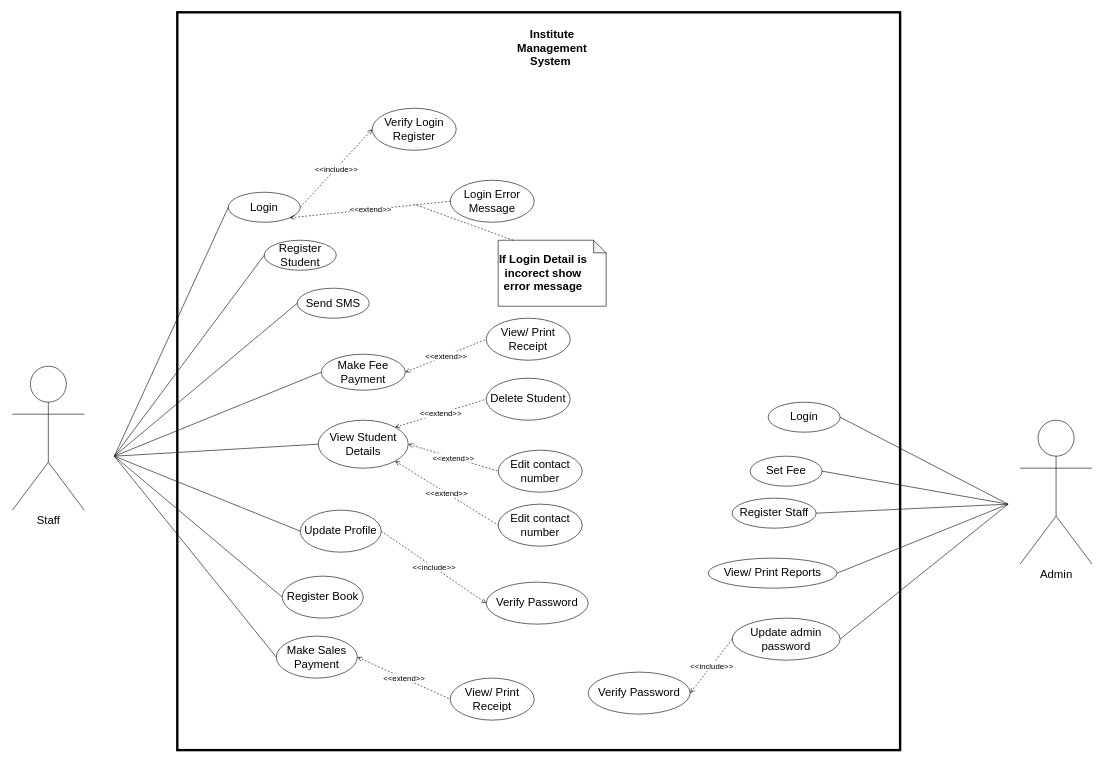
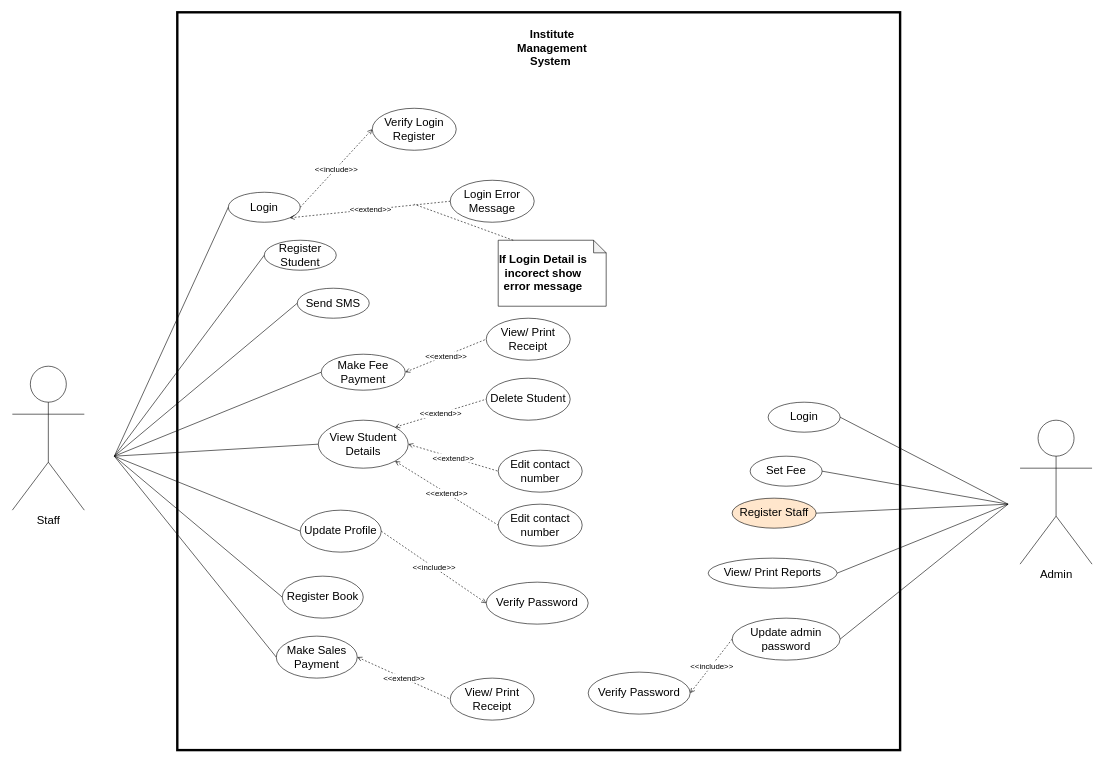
  <mxCell id="0" />
  <mxCell id="1" parent="0" />
  <mxCell id="2" value="" style="rounded=0;whiteSpace=wrap;html=1;labelBorderColor=#000000;strokeWidth=4;" vertex="1" parent="1"><mxGeometry x="295" y="20" width="1205" height="1230" as="geometry" /></mxCell>
  <mxCell id="3" value="Institute Management System&amp;nbsp;" style="text;html=1;strokeColor=none;fillColor=none;align=center;verticalAlign=middle;whiteSpace=wrap;rounded=0;fontSize=19;fontStyle=1" vertex="1" parent="1"><mxGeometry x="900" y="70" width="40" height="20" as="geometry" /></mxCell>
  <mxCell id="4" value="Login" style="ellipse;whiteSpace=wrap;html=1;fontSize=19;" vertex="1" parent="1"><mxGeometry x="380" y="320" width="120" height="50" as="geometry" /></mxCell>
  <mxCell id="5" value="Send SMS" style="ellipse;whiteSpace=wrap;html=1;fontSize=19;" vertex="1" parent="1"><mxGeometry x="495" y="480" width="120" height="50" as="geometry" /></mxCell>
  <mxCell id="6" value="Make Fee Payment" style="ellipse;whiteSpace=wrap;html=1;fontSize=19;" vertex="1" parent="1"><mxGeometry x="535" y="590" width="140" height="60" as="geometry" /></mxCell>
  <mxCell id="7" value="View Student Details" style="ellipse;whiteSpace=wrap;html=1;fontSize=19;" vertex="1" parent="1"><mxGeometry x="530" y="700" width="150" height="80" as="geometry" /></mxCell>
  <mxCell id="8" value="Register Student" style="ellipse;whiteSpace=wrap;html=1;fontSize=19;" vertex="1" parent="1"><mxGeometry x="440" y="400" width="120" height="50" as="geometry" /></mxCell>
  <mxCell id="9" value="Update Profile" style="ellipse;whiteSpace=wrap;html=1;fontSize=19;" vertex="1" parent="1"><mxGeometry x="500" y="850" width="135" height="70" as="geometry" /></mxCell>
  <mxCell id="10" value="Register Book" style="ellipse;whiteSpace=wrap;html=1;fontSize=19;" vertex="1" parent="1"><mxGeometry x="470" y="960" width="135" height="70" as="geometry" /></mxCell>
  <mxCell id="11" value="Make Sales Payment" style="ellipse;whiteSpace=wrap;html=1;fontSize=19;" vertex="1" parent="1"><mxGeometry x="460" y="1060" width="135" height="70" as="geometry" /></mxCell>
  <mxCell id="12" value="Login" style="ellipse;whiteSpace=wrap;html=1;fontSize=19;" vertex="1" parent="1"><mxGeometry x="1280" y="670" width="120" height="50" as="geometry" /></mxCell>
  <mxCell id="13" value="Set Fee" style="ellipse;whiteSpace=wrap;html=1;fontSize=19;" vertex="1" parent="1"><mxGeometry x="1250" y="760" width="120" height="50" as="geometry" /></mxCell>
- <mxCell id="14" value="Register Staff" style="ellipse;whiteSpace=wrap;html=1;fontSize=19;" vertex="1" parent="1"><mxGeometry x="1220" y="830" width="140" height="50" as="geometry" /></mxCell>
+ <mxCell id="14" value="Register Staff" style="ellipse;whiteSpace=wrap;html=1;fontSize=19;fillColor=#ffe6cc;" vertex="1" parent="1"><mxGeometry x="1220" y="830" width="140" height="50" as="geometry" /></mxCell>
  <mxCell id="15" value="View/ Print Reports" style="ellipse;whiteSpace=wrap;html=1;fontSize=19;" vertex="1" parent="1"><mxGeometry x="1180" y="930" width="215" height="50" as="geometry" /></mxCell>
  <mxCell id="16" style="rounded=0;orthogonalLoop=1;jettySize=auto;html=1;entryX=0;entryY=0.5;entryDx=0;entryDy=0;fontSize=19;endArrow=none;endFill=0;" edge="1" parent="1" target="4"><mxGeometry relative="1" as="geometry"><mxPoint x="190" y="760" as="sourcePoint" /></mxGeometry></mxCell>
  <mxCell id="17" value="Staff" style="shape=umlActor;verticalLabelPosition=bottom;verticalAlign=top;html=1;outlineConnect=0;fontSize=19;" vertex="1" parent="1"><mxGeometry x="20" y="610" width="120" height="240" as="geometry" /></mxCell>
  <mxCell id="18" value="Admin" style="shape=umlActor;verticalLabelPosition=bottom;verticalAlign=top;html=1;outlineConnect=0;fontSize=19;" vertex="1" parent="1"><mxGeometry x="1700" y="700" width="120" height="240" as="geometry" /></mxCell>
  <mxCell id="19" style="rounded=0;orthogonalLoop=1;jettySize=auto;html=1;fontSize=19;endArrow=none;endFill=0;entryX=0;entryY=0.5;entryDx=0;entryDy=0;" edge="1" parent="1" target="8"><mxGeometry relative="1" as="geometry"><mxPoint x="190" y="760" as="sourcePoint" /><mxPoint x="405" y="485" as="targetPoint" /></mxGeometry></mxCell>
  <mxCell id="20" style="rounded=0;orthogonalLoop=1;jettySize=auto;html=1;fontSize=19;endArrow=none;endFill=0;entryX=0;entryY=0.5;entryDx=0;entryDy=0;" edge="1" parent="1" target="5"><mxGeometry relative="1" as="geometry"><mxPoint x="190" y="760" as="sourcePoint" /><mxPoint x="450" y="435" as="targetPoint" /></mxGeometry></mxCell>
  <mxCell id="21" style="rounded=0;orthogonalLoop=1;jettySize=auto;html=1;fontSize=19;endArrow=none;endFill=0;entryX=0;entryY=0.5;entryDx=0;entryDy=0;" edge="1" parent="1" target="6"><mxGeometry relative="1" as="geometry"><mxPoint x="190" y="760" as="sourcePoint" /><mxPoint x="505" y="515" as="targetPoint" /></mxGeometry></mxCell>
  <mxCell id="22" style="rounded=0;orthogonalLoop=1;jettySize=auto;html=1;fontSize=19;endArrow=none;endFill=0;entryX=0;entryY=0.5;entryDx=0;entryDy=0;" edge="1" parent="1" target="7"><mxGeometry relative="1" as="geometry"><mxPoint x="190" y="760" as="sourcePoint" /><mxPoint x="535" y="610" as="targetPoint" /></mxGeometry></mxCell>
  <mxCell id="23" style="rounded=0;orthogonalLoop=1;jettySize=auto;html=1;fontSize=19;endArrow=none;endFill=0;entryX=0;entryY=0.5;entryDx=0;entryDy=0;" edge="1" parent="1" target="9"><mxGeometry relative="1" as="geometry"><mxPoint x="190" y="760" as="sourcePoint" /><mxPoint x="530" y="795" as="targetPoint" /></mxGeometry></mxCell>
  <mxCell id="24" style="rounded=0;orthogonalLoop=1;jettySize=auto;html=1;fontSize=19;endArrow=none;endFill=0;entryX=0;entryY=0.5;entryDx=0;entryDy=0;" edge="1" parent="1" target="10"><mxGeometry relative="1" as="geometry"><mxPoint x="190" y="760" as="sourcePoint" /><mxPoint x="510" y="895" as="targetPoint" /></mxGeometry></mxCell>
  <mxCell id="25" style="rounded=0;orthogonalLoop=1;jettySize=auto;html=1;fontSize=19;endArrow=none;endFill=0;entryX=0;entryY=0.5;entryDx=0;entryDy=0;" edge="1" parent="1" target="11"><mxGeometry relative="1" as="geometry"><mxPoint x="190" y="760" as="sourcePoint" /><mxPoint x="450" y="1075" as="targetPoint" /></mxGeometry></mxCell>
  <mxCell id="26" style="rounded=0;orthogonalLoop=1;jettySize=auto;html=1;fontSize=19;endArrow=none;endFill=0;exitX=1;exitY=0.5;exitDx=0;exitDy=0;" edge="1" parent="1" source="12"><mxGeometry relative="1" as="geometry"><mxPoint x="1475" y="700" as="sourcePoint" /><mxPoint x="1680" y="840" as="targetPoint" /></mxGeometry></mxCell>
  <mxCell id="27" style="rounded=0;orthogonalLoop=1;jettySize=auto;html=1;fontSize=19;endArrow=none;endFill=0;exitX=1;exitY=0.5;exitDx=0;exitDy=0;" edge="1" parent="1" source="13"><mxGeometry relative="1" as="geometry"><mxPoint x="1410" y="705" as="sourcePoint" /><mxPoint x="1680" y="840" as="targetPoint" /></mxGeometry></mxCell>
  <mxCell id="28" style="rounded=0;orthogonalLoop=1;jettySize=auto;html=1;fontSize=19;endArrow=none;endFill=0;exitX=1;exitY=0.5;exitDx=0;exitDy=0;" edge="1" parent="1" source="14"><mxGeometry relative="1" as="geometry"><mxPoint x="1380" y="795" as="sourcePoint" /><mxPoint x="1680" y="840" as="targetPoint" /></mxGeometry></mxCell>
  <mxCell id="29" style="rounded=0;orthogonalLoop=1;jettySize=auto;html=1;fontSize=19;endArrow=none;endFill=0;exitX=1;exitY=0.5;exitDx=0;exitDy=0;" edge="1" parent="1" source="15"><mxGeometry relative="1" as="geometry"><mxPoint x="1370" y="865" as="sourcePoint" /><mxPoint x="1680" y="840" as="targetPoint" /></mxGeometry></mxCell>
  <mxCell id="30" style="edgeStyle=none;rounded=0;orthogonalLoop=1;jettySize=auto;html=1;exitX=0.25;exitY=1;exitDx=0;exitDy=0;endArrow=none;endFill=0;fontSize=19;" edge="1" parent="1" source="3" target="3"><mxGeometry relative="1" as="geometry" /></mxCell>
  <mxCell id="31" value="Verify Login Register" style="ellipse;whiteSpace=wrap;html=1;fontSize=19;" vertex="1" parent="1"><mxGeometry x="620" y="180" width="140" height="70" as="geometry" /></mxCell>
  <mxCell id="32" value="" style="endArrow=open;html=1;dashed=1;fontSize=19;entryX=0;entryY=0.5;entryDx=0;entryDy=0;exitX=1;exitY=0.5;exitDx=0;exitDy=0;endFill=0;" edge="1" parent="1" source="4" target="31"><mxGeometry relative="1" as="geometry"><mxPoint x="570" y="320" as="sourcePoint" /><mxPoint x="670" y="320" as="targetPoint" /></mxGeometry></mxCell>
  <mxCell id="33" value="&amp;lt;&amp;lt;include&amp;gt;&amp;gt;" style="edgeLabel;resizable=0;html=1;align=center;verticalAlign=middle;fontSize=13;" connectable="0" vertex="1" parent="32"><mxGeometry relative="1" as="geometry" /></mxCell>
  <mxCell id="34" value="Login Error Message" style="ellipse;whiteSpace=wrap;html=1;fontSize=19;" vertex="1" parent="1"><mxGeometry x="750" y="300" width="140" height="70" as="geometry" /></mxCell>
  <mxCell id="35" value="" style="endArrow=none;html=1;dashed=1;fontSize=19;entryX=0;entryY=0.5;entryDx=0;entryDy=0;exitX=1;exitY=1;exitDx=0;exitDy=0;endFill=0;startArrow=open;startFill=0;" edge="1" parent="1" source="4" target="34"><mxGeometry relative="1" as="geometry"><mxPoint x="575" y="480" as="sourcePoint" /><mxPoint x="795" y="410" as="targetPoint" /></mxGeometry></mxCell>
  <mxCell id="36" value="&amp;lt;&amp;lt;extend&amp;gt;&amp;gt;" style="edgeLabel;resizable=0;html=1;align=center;verticalAlign=middle;fontSize=13;" connectable="0" vertex="1" parent="35"><mxGeometry relative="1" as="geometry" /></mxCell>
  <mxCell id="37" value="View/ Print Receipt" style="ellipse;whiteSpace=wrap;html=1;fontSize=19;" vertex="1" parent="1"><mxGeometry x="810" y="530" width="140" height="70" as="geometry" /></mxCell>
  <mxCell id="38" value="" style="endArrow=none;html=1;dashed=1;fontSize=19;entryX=0;entryY=0.5;entryDx=0;entryDy=0;exitX=1;exitY=0.5;exitDx=0;exitDy=0;endFill=0;startArrow=open;startFill=0;" edge="1" target="37" parent="1" source="6"><mxGeometry relative="1" as="geometry"><mxPoint x="492.677" y="372.573" as="sourcePoint" /><mxPoint x="805" y="420" as="targetPoint" /></mxGeometry></mxCell>
  <mxCell id="39" value="&amp;lt;&amp;lt;extend&amp;gt;&amp;gt;" style="edgeLabel;resizable=0;html=1;align=center;verticalAlign=middle;fontSize=13;" connectable="0" vertex="1" parent="38"><mxGeometry relative="1" as="geometry" /></mxCell>
  <mxCell id="40" value="" style="endArrow=none;html=1;dashed=1;fontSize=19;entryX=0;entryY=0.5;entryDx=0;entryDy=0;endFill=0;startArrow=open;startFill=0;" edge="1" target="42" parent="1"><mxGeometry relative="1" as="geometry"><mxPoint x="680" y="740" as="sourcePoint" /><mxPoint x="812.5" y="540" as="targetPoint" /></mxGeometry></mxCell>
  <mxCell id="41" value="&amp;lt;&amp;lt;extend&amp;gt;&amp;gt;" style="edgeLabel;resizable=0;html=1;align=center;verticalAlign=middle;fontSize=13;" connectable="0" vertex="1" parent="40"><mxGeometry relative="1" as="geometry" /></mxCell>
  <mxCell id="42" value="Edit contact number" style="ellipse;whiteSpace=wrap;html=1;fontSize=19;" vertex="1" parent="1"><mxGeometry x="830" y="750" width="140" height="70" as="geometry" /></mxCell>
  <mxCell id="43" value="Delete Student" style="ellipse;whiteSpace=wrap;html=1;fontSize=19;" vertex="1" parent="1"><mxGeometry x="810" y="630" width="140" height="70" as="geometry" /></mxCell>
  <mxCell id="44" value="" style="endArrow=none;html=1;dashed=1;fontSize=19;entryX=0;entryY=0.5;entryDx=0;entryDy=0;endFill=0;startArrow=open;startFill=0;exitX=1;exitY=0;exitDx=0;exitDy=0;" edge="1" target="43" parent="1" source="7"><mxGeometry relative="1" as="geometry"><mxPoint x="680" y="740" as="sourcePoint" /><mxPoint x="822.5" y="420" as="targetPoint" /></mxGeometry></mxCell>
  <mxCell id="45" value="&amp;lt;&amp;lt;extend&amp;gt;&amp;gt;" style="edgeLabel;resizable=0;html=1;align=center;verticalAlign=middle;fontSize=13;" connectable="0" vertex="1" parent="44"><mxGeometry relative="1" as="geometry" /></mxCell>
  <mxCell id="46" value="View/ Print Receipt" style="ellipse;whiteSpace=wrap;html=1;fontSize=19;" vertex="1" parent="1"><mxGeometry x="750" y="1130" width="140" height="70" as="geometry" /></mxCell>
  <mxCell id="47" value="" style="endArrow=none;html=1;dashed=1;fontSize=19;entryX=0;entryY=0.5;entryDx=0;entryDy=0;exitX=1;exitY=0.5;exitDx=0;exitDy=0;endFill=0;startArrow=open;startFill=0;" edge="1" target="46" parent="1" source="11"><mxGeometry relative="1" as="geometry"><mxPoint x="615" y="1095" as="sourcePoint" /><mxPoint x="765" y="900" as="targetPoint" /></mxGeometry></mxCell>
  <mxCell id="48" value="&amp;lt;&amp;lt;extend&amp;gt;&amp;gt;" style="edgeLabel;resizable=0;html=1;align=center;verticalAlign=middle;fontSize=13;" connectable="0" vertex="1" parent="47"><mxGeometry relative="1" as="geometry" /></mxCell>
  <mxCell id="49" value="" style="endArrow=none;html=1;dashed=1;fontSize=19;entryX=0;entryY=0.5;entryDx=0;entryDy=0;endFill=0;startArrow=open;startFill=0;exitX=1;exitY=1;exitDx=0;exitDy=0;" edge="1" target="51" parent="1" source="7"><mxGeometry relative="1" as="geometry"><mxPoint x="680" y="830" as="sourcePoint" /><mxPoint x="812.5" y="630" as="targetPoint" /></mxGeometry></mxCell>
  <mxCell id="50" value="&amp;lt;&amp;lt;extend&amp;gt;&amp;gt;" style="edgeLabel;resizable=0;html=1;align=center;verticalAlign=middle;fontSize=13;" connectable="0" vertex="1" parent="49"><mxGeometry relative="1" as="geometry" /></mxCell>
  <mxCell id="51" value="Edit contact number" style="ellipse;whiteSpace=wrap;html=1;fontSize=19;" vertex="1" parent="1"><mxGeometry x="830" y="840" width="140" height="70" as="geometry" /></mxCell>
  <mxCell id="52" value="Verify Password" style="ellipse;whiteSpace=wrap;html=1;fontSize=19;" vertex="1" parent="1"><mxGeometry x="810" y="970" width="170" height="70" as="geometry" /></mxCell>
  <mxCell id="53" value="" style="endArrow=open;html=1;dashed=1;fontSize=19;entryX=0;entryY=0.5;entryDx=0;entryDy=0;exitX=1;exitY=0.5;exitDx=0;exitDy=0;endFill=0;" edge="1" target="52" parent="1" source="9"><mxGeometry relative="1" as="geometry"><mxPoint x="700" y="1105" as="sourcePoint" /><mxPoint x="870" y="1080" as="targetPoint" /></mxGeometry></mxCell>
  <mxCell id="54" value="&amp;lt;&amp;lt;include&amp;gt;&amp;gt;" style="edgeLabel;resizable=0;html=1;align=center;verticalAlign=middle;fontSize=13;" connectable="0" vertex="1" parent="53"><mxGeometry relative="1" as="geometry" /></mxCell>
  <mxCell id="55" value="" style="shape=note;whiteSpace=wrap;html=1;backgroundOutline=1;darkOpacity=0.05;fontSize=13;size=21;" vertex="1" parent="1"><mxGeometry x="830" y="400" width="180" height="110" as="geometry" /></mxCell>
  <mxCell id="56" value="" style="endArrow=none;dashed=1;html=1;fontSize=13;exitX=0;exitY=0;exitDx=25;exitDy=0;exitPerimeter=0;" edge="1" parent="1" source="55"><mxGeometry width="50" height="50" relative="1" as="geometry"><mxPoint x="670" y="400" as="sourcePoint" /><mxPoint x="690" y="340" as="targetPoint" /></mxGeometry></mxCell>
  <mxCell id="57" value="If Login Detail is incorect show error message" style="text;html=1;strokeColor=none;fillColor=none;align=center;verticalAlign=middle;whiteSpace=wrap;rounded=0;fontSize=19;fontStyle=1" vertex="1" parent="1"><mxGeometry x="830" y="420" width="150" height="70" as="geometry" /></mxCell>
  <mxCell id="58" value="Update admin password" style="ellipse;whiteSpace=wrap;html=1;fontSize=19;" vertex="1" parent="1"><mxGeometry x="1220" y="1030" width="180" height="70" as="geometry" /></mxCell>
  <mxCell id="59" value="" style="endArrow=open;html=1;dashed=1;fontSize=19;entryX=1;entryY=0.5;entryDx=0;entryDy=0;exitX=0;exitY=0.5;exitDx=0;exitDy=0;endFill=0;" edge="1" source="58" target="61" parent="1"><mxGeometry relative="1" as="geometry"><mxPoint x="1140" y="1165" as="sourcePoint" /><mxPoint x="1310" y="1140" as="targetPoint" /></mxGeometry></mxCell>
  <mxCell id="60" value="&amp;lt;&amp;lt;include&amp;gt;&amp;gt;" style="edgeLabel;resizable=0;html=1;align=center;verticalAlign=middle;fontSize=13;" connectable="0" vertex="1" parent="59"><mxGeometry relative="1" as="geometry" /></mxCell>
  <mxCell id="61" value="Verify Password" style="ellipse;whiteSpace=wrap;html=1;fontSize=19;" vertex="1" parent="1"><mxGeometry x="980" y="1120" width="170" height="70" as="geometry" /></mxCell>
  <mxCell id="62" style="rounded=0;orthogonalLoop=1;jettySize=auto;html=1;fontSize=19;endArrow=none;endFill=0;exitX=1;exitY=0.5;exitDx=0;exitDy=0;" edge="1" parent="1" source="58"><mxGeometry relative="1" as="geometry"><mxPoint x="1405" y="965" as="sourcePoint" /><mxPoint x="1680" y="840" as="targetPoint" /></mxGeometry></mxCell>
